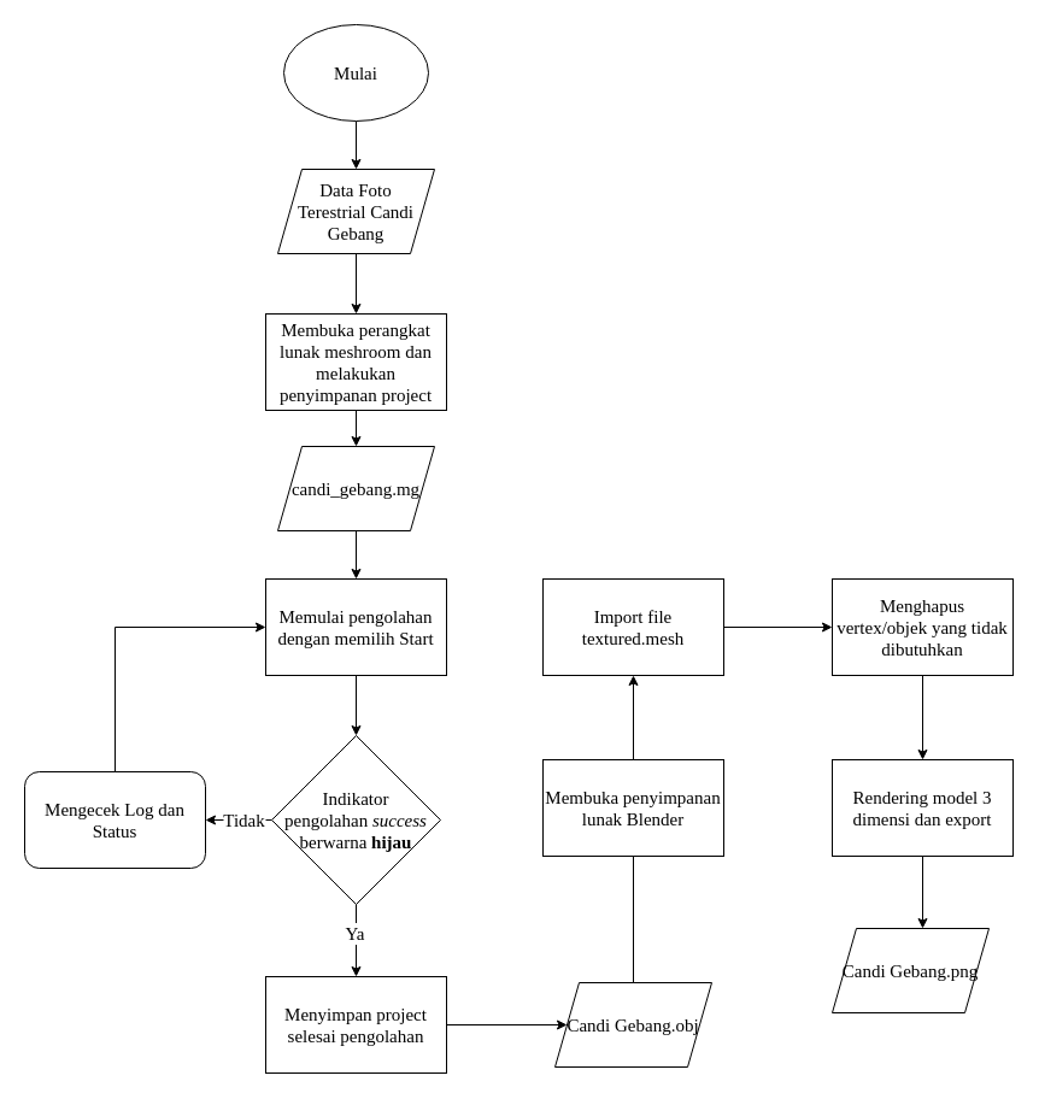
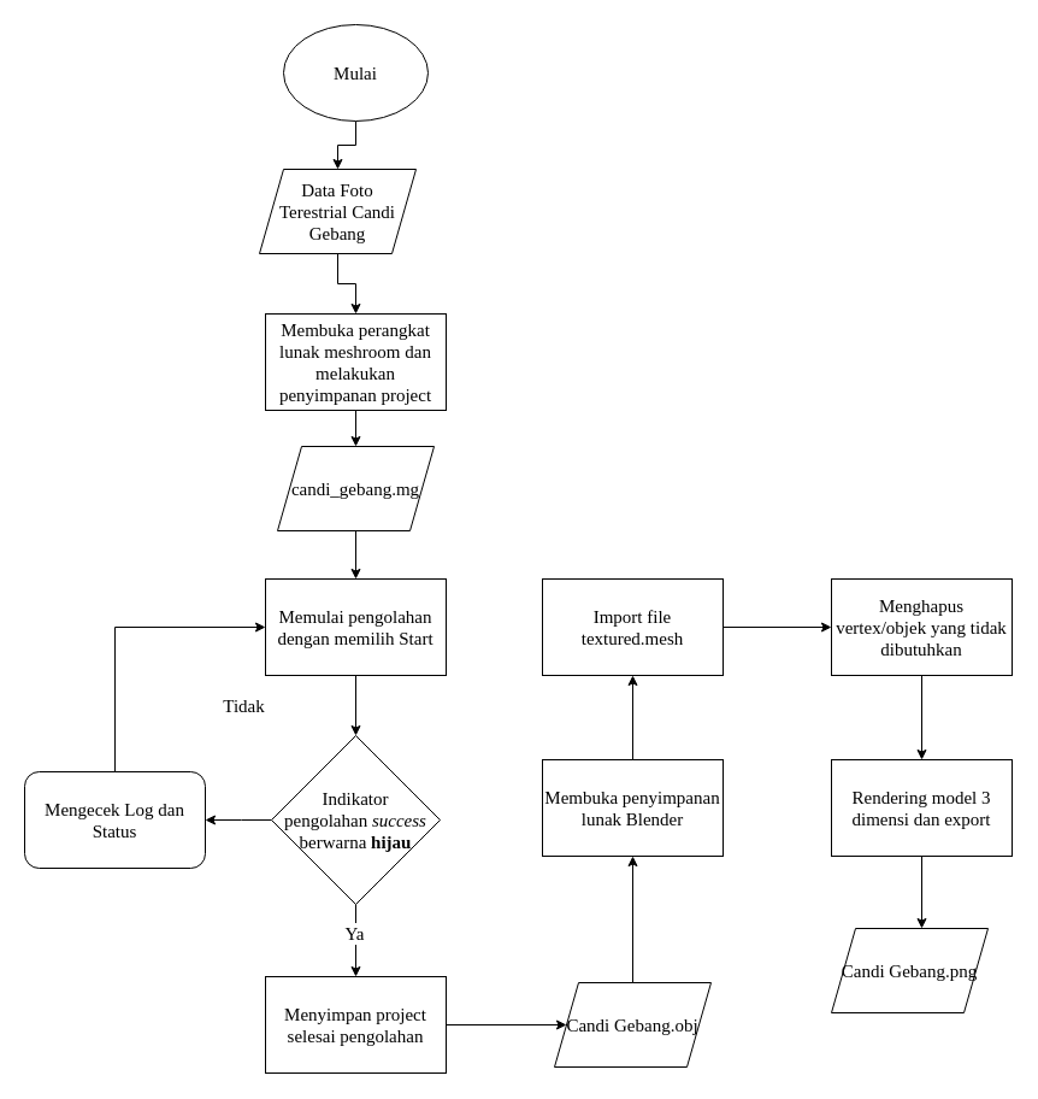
  <mxCell id="0" />
  <mxCell id="1" parent="0" />
  <mxCell id="2" style="edgeStyle=orthogonalEdgeStyle;rounded=0;orthogonalLoop=1;jettySize=auto;html=1;exitX=0.5;exitY=1;exitDx=0;exitDy=0;entryX=0.5;entryY=0;entryDx=0;entryDy=0;fontFamily=Times New Roman;fontSize=15;" edge="1" parent="1" source="3" target="5"><mxGeometry relative="1" as="geometry" /></mxCell>
  <mxCell id="3" value="&lt;font face=&quot;Times New Roman&quot; style=&quot;font-size: 15px&quot;&gt;Mulai&lt;/font&gt;" style="ellipse;whiteSpace=wrap;html=1;" vertex="1" parent="1"><mxGeometry x="235" y="20" width="120" height="80" as="geometry" /></mxCell>
  <mxCell id="4" style="edgeStyle=orthogonalEdgeStyle;rounded=0;orthogonalLoop=1;jettySize=auto;html=1;exitX=0.5;exitY=1;exitDx=0;exitDy=0;entryX=0.5;entryY=0;entryDx=0;entryDy=0;fontFamily=Times New Roman;fontSize=15;" edge="1" parent="1" source="5" target="7"><mxGeometry relative="1" as="geometry" /></mxCell>
- <mxCell id="5" value="Data Foto &lt;br&gt;Terestrial Candi Gebang" style="shape=parallelogram;perimeter=parallelogramPerimeter;whiteSpace=wrap;html=1;fixedSize=1;fontFamily=Times New Roman;fontSize=15;" vertex="1" parent="1"><mxGeometry x="230" y="140" width="130" height="70" as="geometry" /></mxCell>
+ <mxCell id="5" value="Data Foto &lt;br&gt;Terestrial Candi Gebang" style="shape=parallelogram;perimeter=parallelogramPerimeter;whiteSpace=wrap;html=1;fixedSize=1;fontFamily=Times New Roman;fontSize=15;" vertex="1" parent="1"><mxGeometry x="215" y="140" width="130" height="70" as="geometry" /></mxCell>
  <mxCell id="6" style="edgeStyle=orthogonalEdgeStyle;rounded=0;orthogonalLoop=1;jettySize=auto;html=1;exitX=0.5;exitY=1;exitDx=0;exitDy=0;entryX=0.5;entryY=0;entryDx=0;entryDy=0;fontFamily=Times New Roman;fontSize=15;" edge="1" parent="1" source="7" target="9"><mxGeometry relative="1" as="geometry" /></mxCell>
  <mxCell id="7" value="Membuka perangkat lunak meshroom dan melakukan penyimpanan project" style="rounded=0;whiteSpace=wrap;html=1;fontFamily=Times New Roman;fontSize=15;" vertex="1" parent="1"><mxGeometry x="220" y="260" width="150" height="80" as="geometry" /></mxCell>
  <mxCell id="8" style="edgeStyle=orthogonalEdgeStyle;rounded=0;orthogonalLoop=1;jettySize=auto;html=1;exitX=0.5;exitY=1;exitDx=0;exitDy=0;entryX=0.5;entryY=0;entryDx=0;entryDy=0;fontFamily=Times New Roman;fontSize=15;" edge="1" parent="1" source="9" target="11"><mxGeometry relative="1" as="geometry" /></mxCell>
  <mxCell id="9" value="candi_gebang.mg" style="shape=parallelogram;perimeter=parallelogramPerimeter;whiteSpace=wrap;html=1;fixedSize=1;fontFamily=Times New Roman;fontSize=15;" vertex="1" parent="1"><mxGeometry x="230" y="370" width="130" height="70" as="geometry" /></mxCell>
  <mxCell id="10" style="edgeStyle=orthogonalEdgeStyle;rounded=0;orthogonalLoop=1;jettySize=auto;html=1;exitX=0.5;exitY=1;exitDx=0;exitDy=0;fontFamily=Times New Roman;fontSize=15;" edge="1" parent="1" source="11" target="15"><mxGeometry relative="1" as="geometry" /></mxCell>
  <mxCell id="11" value="Memulai pengolahan dengan memilih Start" style="rounded=0;whiteSpace=wrap;html=1;fontFamily=Times New Roman;fontSize=15;" vertex="1" parent="1"><mxGeometry x="220" y="480" width="150" height="80" as="geometry" /></mxCell>
  <mxCell id="12" style="edgeStyle=orthogonalEdgeStyle;rounded=0;orthogonalLoop=1;jettySize=auto;html=1;exitX=0.5;exitY=1;exitDx=0;exitDy=0;entryX=0.5;entryY=0;entryDx=0;entryDy=0;fontFamily=Times New Roman;fontSize=15;" edge="1" parent="1" source="15" target="17"><mxGeometry relative="1" as="geometry" /></mxCell>
  <mxCell id="13" value="Ya" style="edgeLabel;html=1;align=center;verticalAlign=middle;resizable=0;points=[];fontSize=15;fontFamily=Times New Roman;" vertex="1" connectable="0" parent="12"><mxGeometry x="-0.241" y="-2" relative="1" as="geometry"><mxPoint as="offset" /></mxGeometry></mxCell>
  <mxCell id="14" style="edgeStyle=orthogonalEdgeStyle;rounded=0;orthogonalLoop=1;jettySize=auto;html=1;exitX=0;exitY=0.5;exitDx=0;exitDy=0;entryX=1;entryY=0.5;entryDx=0;entryDy=0;fontFamily=Times New Roman;fontSize=15;" edge="1" parent="1" source="15" target="30"><mxGeometry relative="1" as="geometry"><Array as="points"><mxPoint x="200" y="680" /><mxPoint x="200" y="680" /></Array></mxGeometry></mxCell>
  <mxCell id="15" value="Indikator &lt;br&gt;pengolahan &lt;i&gt;success&lt;/i&gt; berwarna &lt;b&gt;hijau&lt;/b&gt;" style="rhombus;whiteSpace=wrap;html=1;fontFamily=Times New Roman;fontSize=15;" vertex="1" parent="1"><mxGeometry x="225" y="610" width="140" height="140" as="geometry" /></mxCell>
  <mxCell id="16" style="edgeStyle=orthogonalEdgeStyle;rounded=0;orthogonalLoop=1;jettySize=auto;html=1;exitX=1;exitY=0.5;exitDx=0;exitDy=0;fontFamily=Times New Roman;fontSize=15;" edge="1" parent="1" source="17" target="28"><mxGeometry relative="1" as="geometry" /></mxCell>
  <mxCell id="17" value="Menyimpan project selesai pengolahan" style="rounded=0;whiteSpace=wrap;html=1;fontFamily=Times New Roman;fontSize=15;" vertex="1" parent="1"><mxGeometry x="220" y="810" width="150" height="80" as="geometry" /></mxCell>
  <mxCell id="18" style="edgeStyle=orthogonalEdgeStyle;rounded=0;orthogonalLoop=1;jettySize=auto;html=1;exitX=0.5;exitY=0;exitDx=0;exitDy=0;entryX=0.5;entryY=1;entryDx=0;entryDy=0;fontFamily=Times New Roman;fontSize=15;" edge="1" parent="1" source="19" target="21"><mxGeometry relative="1" as="geometry" /></mxCell>
  <mxCell id="19" value="Membuka penyimpanan lunak Blender" style="rounded=0;whiteSpace=wrap;html=1;fontFamily=Times New Roman;fontSize=15;" vertex="1" parent="1"><mxGeometry x="450" y="630" width="150" height="80" as="geometry" /></mxCell>
  <mxCell id="20" style="edgeStyle=orthogonalEdgeStyle;rounded=0;orthogonalLoop=1;jettySize=auto;html=1;exitX=1;exitY=0.5;exitDx=0;exitDy=0;entryX=0;entryY=0.5;entryDx=0;entryDy=0;fontFamily=Times New Roman;fontSize=15;" edge="1" parent="1" source="21" target="23"><mxGeometry relative="1" as="geometry" /></mxCell>
  <mxCell id="21" value="Import file textured.mesh" style="rounded=0;whiteSpace=wrap;html=1;fontFamily=Times New Roman;fontSize=15;" vertex="1" parent="1"><mxGeometry x="450" y="480" width="150" height="80" as="geometry" /></mxCell>
  <mxCell id="22" style="edgeStyle=orthogonalEdgeStyle;rounded=0;orthogonalLoop=1;jettySize=auto;html=1;exitX=0.5;exitY=1;exitDx=0;exitDy=0;entryX=0.5;entryY=0;entryDx=0;entryDy=0;fontFamily=Times New Roman;fontSize=15;" edge="1" parent="1" source="23" target="25"><mxGeometry relative="1" as="geometry" /></mxCell>
  <mxCell id="23" value="Menghapus vertex/objek yang tidak dibutuhkan" style="rounded=0;whiteSpace=wrap;html=1;fontFamily=Times New Roman;fontSize=15;" vertex="1" parent="1"><mxGeometry x="690" y="480" width="150" height="80" as="geometry" /></mxCell>
  <mxCell id="24" style="edgeStyle=orthogonalEdgeStyle;rounded=0;orthogonalLoop=1;jettySize=auto;html=1;exitX=0.5;exitY=1;exitDx=0;exitDy=0;entryX=0.577;entryY=0;entryDx=0;entryDy=0;entryPerimeter=0;fontFamily=Times New Roman;fontSize=15;" edge="1" parent="1" source="25" target="26"><mxGeometry relative="1" as="geometry" /></mxCell>
  <mxCell id="25" value="Rendering model 3 dimensi dan export" style="rounded=0;whiteSpace=wrap;html=1;fontFamily=Times New Roman;fontSize=15;" vertex="1" parent="1"><mxGeometry x="690" y="630" width="150" height="80" as="geometry" /></mxCell>
  <mxCell id="26" value="Candi Gebang.png" style="shape=parallelogram;perimeter=parallelogramPerimeter;whiteSpace=wrap;html=1;fixedSize=1;fontFamily=Times New Roman;fontSize=15;" vertex="1" parent="1"><mxGeometry x="690" y="770" width="130" height="70" as="geometry" /></mxCell>
- <mxCell id="27" style="edgeStyle=orthogonalEdgeStyle;rounded=0;orthogonalLoop=1;jettySize=auto;html=1;exitX=0.5;exitY=0;exitDx=0;exitDy=0;entryX=0.5;entryY=1;entryDx=0;entryDy=0;fontFamily=Times New Roman;fontSize=15;endArrow=none;" edge="1" parent="1" source="28" target="19"><mxGeometry relative="1" as="geometry" /></mxCell>
+ <mxCell id="27" style="edgeStyle=orthogonalEdgeStyle;rounded=0;orthogonalLoop=1;jettySize=auto;html=1;exitX=0.5;exitY=0;exitDx=0;exitDy=0;entryX=0.5;entryY=1;entryDx=0;entryDy=0;fontFamily=Times New Roman;fontSize=15;" edge="1" parent="1" source="28" target="19"><mxGeometry relative="1" as="geometry" /></mxCell>
  <mxCell id="28" value="Candi Gebang.obj" style="shape=parallelogram;perimeter=parallelogramPerimeter;whiteSpace=wrap;html=1;fixedSize=1;fontFamily=Times New Roman;fontSize=15;" vertex="1" parent="1"><mxGeometry x="460" y="815" width="130" height="70" as="geometry" /></mxCell>
  <mxCell id="29" style="edgeStyle=orthogonalEdgeStyle;rounded=0;orthogonalLoop=1;jettySize=auto;html=1;exitX=0.5;exitY=0;exitDx=0;exitDy=0;entryX=0;entryY=0.5;entryDx=0;entryDy=0;fontFamily=Times New Roman;fontSize=15;" edge="1" parent="1" source="30" target="11"><mxGeometry relative="1" as="geometry" /></mxCell>
  <mxCell id="30" value="Mengecek Log dan Status" style="whiteSpace=wrap;html=1;fontFamily=Times New Roman;fontSize=15;rounded=1;" vertex="1" parent="1"><mxGeometry x="20" y="640" width="150" height="80" as="geometry" /></mxCell>
- <mxCell id="31" value="Tidak" style="text;html=1;align=center;verticalAlign=middle;whiteSpace=wrap;rounded=0;fontFamily=Times New Roman;fontSize=15;fillColor=default;" vertex="1" parent="1"><mxGeometry x="185" y="665" width="35" height="30" as="geometry" /></mxCell>
+ <mxCell id="31" value="Tidak" style="text;html=1;align=center;verticalAlign=middle;whiteSpace=wrap;rounded=0;fontFamily=Times New Roman;fontSize=15;fillColor=default;" vertex="1" parent="1"><mxGeometry x="185" y="570" width="35" height="30" as="geometry" /></mxCell>
